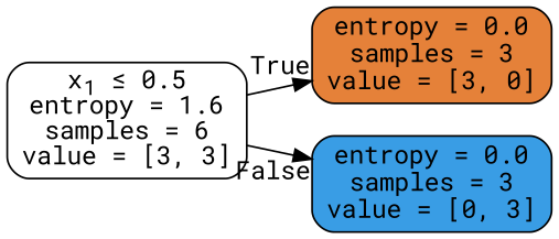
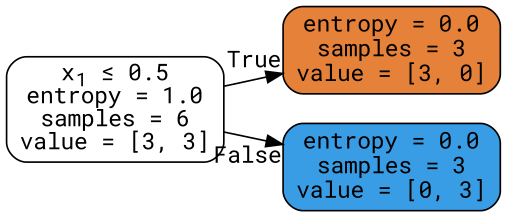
  digraph {
    rankdir=LR
    fontname="Roboto Mono"
    node [color=black fontname="Roboto Mono" shape=box style="filled, rounded"]
    edge [fontname="Roboto Mono" labeldistance=2.5]
-   n1 [fillcolor="#ffffff" label=<x<SUB>1</SUB> &le; 0.5<br/>entropy = 1.6<br/>samples = 6<br/>value = [3, 3]>]
+   n1 [fillcolor="#ffffff" label=<x<SUB>1</SUB> &le; 0.5<br/>entropy = 1.0<br/>samples = 6<br/>value = [3, 3]>]
    n2 [fillcolor="#e58139" label=<entropy = 0.0<br/>samples = 3<br/>value = [3, 0]>]
    n3 [fillcolor="#399de5" label=<entropy = 0.0<br/>samples = 3<br/>value = [0, 3]>]
    n1 -> n2 [headlabel=True labelangle=45]
    n1 -> n3 [headlabel=False labelangle=-45]
  }
